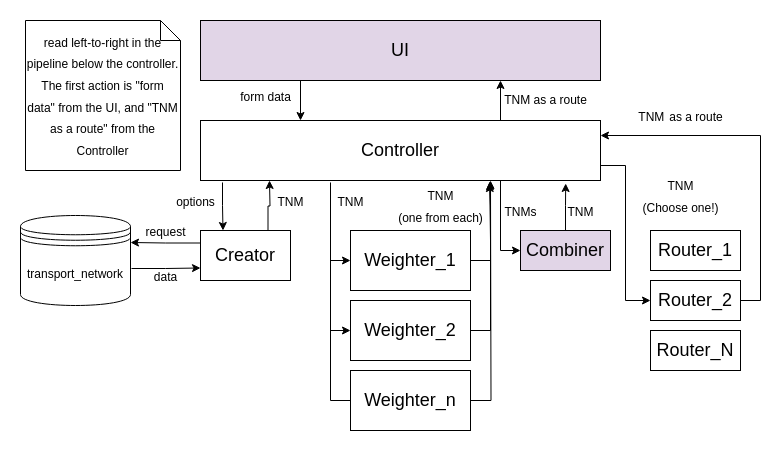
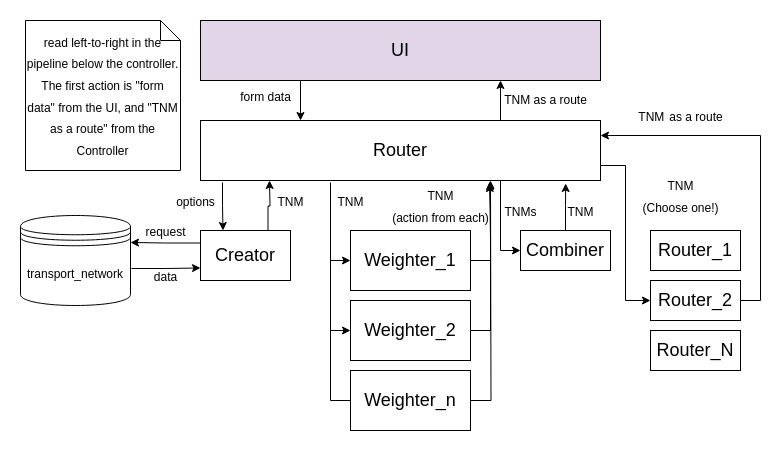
  <mxCell id="0" />
  <mxCell id="1" parent="0" />
  <mxCell id="2" style="edgeStyle=orthogonalEdgeStyle;rounded=0;orthogonalLoop=1;jettySize=auto;html=1;exitX=0.25;exitY=1;exitDx=0;exitDy=0;entryX=0.25;entryY=0;entryDx=0;entryDy=0;fontSize=18;" edge="1" parent="1" source="3" target="11"><mxGeometry relative="1" as="geometry" /></mxCell>
  <mxCell id="3" value="&lt;font style=&quot;font-size: 18px&quot;&gt;UI&lt;/font&gt;" style="rounded=0;whiteSpace=wrap;html=1;fillColor=#e1d5e7;" vertex="1" parent="1"><mxGeometry x="200" y="20" width="400" height="60" as="geometry" /></mxCell>
  <mxCell id="4" style="edgeStyle=orthogonalEdgeStyle;rounded=0;orthogonalLoop=1;jettySize=auto;html=1;exitX=0.055;exitY=1.033;exitDx=0;exitDy=0;fontSize=18;entryX=0.25;entryY=0;entryDx=0;entryDy=0;exitPerimeter=0;" edge="1" parent="1" source="11" target="16"><mxGeometry relative="1" as="geometry" /></mxCell>
  <mxCell id="5" style="edgeStyle=orthogonalEdgeStyle;rounded=0;orthogonalLoop=1;jettySize=auto;html=1;exitX=0.325;exitY=1.05;exitDx=0;exitDy=0;entryX=0;entryY=0.5;entryDx=0;entryDy=0;fontSize=12;exitPerimeter=0;" edge="1" parent="1" source="11" target="18"><mxGeometry relative="1" as="geometry" /></mxCell>
  <mxCell id="6" style="edgeStyle=orthogonalEdgeStyle;rounded=0;orthogonalLoop=1;jettySize=auto;html=1;exitX=0.325;exitY=1.05;exitDx=0;exitDy=0;entryX=0;entryY=0.5;entryDx=0;entryDy=0;fontSize=12;exitPerimeter=0;" edge="1" parent="1" source="11" target="20"><mxGeometry relative="1" as="geometry" /></mxCell>
  <mxCell id="7" style="edgeStyle=orthogonalEdgeStyle;rounded=0;orthogonalLoop=1;jettySize=auto;html=1;exitX=0.325;exitY=1.033;exitDx=0;exitDy=0;entryX=0;entryY=0.5;entryDx=0;entryDy=0;fontSize=12;exitPerimeter=0;endArrow=none;" edge="1" parent="1" source="11" target="22"><mxGeometry relative="1" as="geometry" /></mxCell>
  <mxCell id="8" style="edgeStyle=orthogonalEdgeStyle;rounded=0;orthogonalLoop=1;jettySize=auto;html=1;exitX=0.75;exitY=0;exitDx=0;exitDy=0;entryX=0.75;entryY=1;entryDx=0;entryDy=0;fontSize=18;" edge="1" parent="1" source="11" target="3"><mxGeometry relative="1" as="geometry" /></mxCell>
  <mxCell id="9" style="edgeStyle=orthogonalEdgeStyle;rounded=0;orthogonalLoop=1;jettySize=auto;html=1;exitX=0.75;exitY=1;exitDx=0;exitDy=0;entryX=0;entryY=0.5;entryDx=0;entryDy=0;fontSize=12;" edge="1" parent="1" source="11" target="33"><mxGeometry relative="1" as="geometry" /></mxCell>
  <mxCell id="10" style="edgeStyle=orthogonalEdgeStyle;rounded=0;orthogonalLoop=1;jettySize=auto;html=1;exitX=1;exitY=0.75;exitDx=0;exitDy=0;entryX=0;entryY=0.5;entryDx=0;entryDy=0;fontSize=18;" edge="1" parent="1" source="11" target="38"><mxGeometry relative="1" as="geometry" /></mxCell>
- <mxCell id="11" value="&lt;font style=&quot;font-size: 18px&quot;&gt;Controller&lt;/font&gt;" style="rounded=0;whiteSpace=wrap;html=1;" vertex="1" parent="1"><mxGeometry x="200" y="120" width="400" height="60" as="geometry" /></mxCell>
+ <mxCell id="11" value="&lt;font style=&quot;font-size: 18px&quot;&gt;Router&lt;/font&gt;" style="rounded=0;whiteSpace=wrap;html=1;" vertex="1" parent="1"><mxGeometry x="200" y="120" width="400" height="60" as="geometry" /></mxCell>
  <mxCell id="12" value="&lt;font style=&quot;font-size: 12px&quot;&gt;form data&lt;/font&gt;" style="text;html=1;align=center;verticalAlign=middle;resizable=0;points=[];autosize=1;strokeColor=none;fillColor=none;fontSize=18;" vertex="1" parent="1"><mxGeometry x="230" y="80" width="70" height="30" as="geometry" /></mxCell>
  <mxCell id="13" value="TNM as a route" style="text;html=1;align=center;verticalAlign=middle;resizable=0;points=[];autosize=1;strokeColor=none;fillColor=none;fontSize=12;" vertex="1" parent="1"><mxGeometry x="500" y="90" width="90" height="20" as="geometry" /></mxCell>
  <mxCell id="14" style="edgeStyle=orthogonalEdgeStyle;rounded=0;orthogonalLoop=1;jettySize=auto;html=1;exitX=0;exitY=0.25;exitDx=0;exitDy=0;entryX=1;entryY=0.3;entryDx=0;entryDy=0;fontSize=12;" edge="1" parent="1" source="16" target="24"><mxGeometry relative="1" as="geometry" /></mxCell>
  <mxCell id="15" style="edgeStyle=orthogonalEdgeStyle;rounded=0;orthogonalLoop=1;jettySize=auto;html=1;exitX=0.75;exitY=0;exitDx=0;exitDy=0;fontSize=18;" edge="1" parent="1" source="16"><mxGeometry relative="1" as="geometry"><mxPoint x="269" y="180" as="targetPoint" /></mxGeometry></mxCell>
  <mxCell id="16" value="&lt;font style=&quot;font-size: 18px&quot;&gt;Creator&lt;/font&gt;" style="rounded=0;whiteSpace=wrap;html=1;fontSize=12;" vertex="1" parent="1"><mxGeometry x="200" y="230" width="90" height="50" as="geometry" /></mxCell>
  <mxCell id="17" style="edgeStyle=orthogonalEdgeStyle;rounded=0;orthogonalLoop=1;jettySize=auto;html=1;exitX=1;exitY=0.5;exitDx=0;exitDy=0;entryX=0.723;entryY=1.017;entryDx=0;entryDy=0;fontSize=18;entryPerimeter=0;" edge="1" parent="1" source="18" target="11"><mxGeometry relative="1" as="geometry" /></mxCell>
  <mxCell id="18" value="&lt;font style=&quot;font-size: 18px&quot;&gt;Weighter_1&lt;/font&gt;" style="rounded=0;whiteSpace=wrap;html=1;fontSize=12;" vertex="1" parent="1"><mxGeometry x="350" y="230" width="120" height="60" as="geometry" /></mxCell>
  <mxCell id="19" style="edgeStyle=orthogonalEdgeStyle;rounded=0;orthogonalLoop=1;jettySize=auto;html=1;exitX=1;exitY=0.5;exitDx=0;exitDy=0;entryX=0.723;entryY=1.05;entryDx=0;entryDy=0;entryPerimeter=0;fontSize=18;" edge="1" parent="1" source="20" target="11"><mxGeometry relative="1" as="geometry" /></mxCell>
  <mxCell id="20" value="&lt;font style=&quot;font-size: 18px&quot;&gt;Weighter_2&lt;/font&gt;" style="rounded=0;whiteSpace=wrap;html=1;fontSize=12;" vertex="1" parent="1"><mxGeometry x="350" y="300" width="120" height="60" as="geometry" /></mxCell>
  <mxCell id="21" style="edgeStyle=orthogonalEdgeStyle;rounded=0;orthogonalLoop=1;jettySize=auto;html=1;exitX=1;exitY=0.5;exitDx=0;exitDy=0;fontSize=18;" edge="1" parent="1" source="22"><mxGeometry relative="1" as="geometry"><mxPoint x="490" y="180" as="targetPoint" /></mxGeometry></mxCell>
  <mxCell id="22" value="&lt;font style=&quot;font-size: 18px&quot;&gt;Weighter_n&lt;/font&gt;" style="rounded=0;whiteSpace=wrap;html=1;fontSize=12;" vertex="1" parent="1"><mxGeometry x="350" y="370" width="120" height="60" as="geometry" /></mxCell>
  <mxCell id="23" style="edgeStyle=orthogonalEdgeStyle;rounded=0;orthogonalLoop=1;jettySize=auto;html=1;exitX=1.009;exitY=0.589;exitDx=0;exitDy=0;entryX=0;entryY=0.75;entryDx=0;entryDy=0;fontSize=12;exitPerimeter=0;" edge="1" parent="1" source="24" target="16"><mxGeometry relative="1" as="geometry" /></mxCell>
  <mxCell id="24" value="transport_network" style="shape=datastore;whiteSpace=wrap;html=1;fontSize=12;" vertex="1" parent="1"><mxGeometry x="20" y="215" width="110" height="90" as="geometry" /></mxCell>
  <mxCell id="25" value="&lt;font style=&quot;font-size: 12px&quot;&gt;options&lt;/font&gt;" style="text;html=1;align=center;verticalAlign=middle;resizable=0;points=[];autosize=1;strokeColor=none;fillColor=none;fontSize=18;" vertex="1" parent="1"><mxGeometry x="170" y="185" width="50" height="30" as="geometry" /></mxCell>
  <mxCell id="26" value="&lt;font style=&quot;font-size: 12px&quot;&gt;TNM&lt;/font&gt;" style="text;html=1;align=center;verticalAlign=middle;resizable=0;points=[];autosize=1;strokeColor=none;fillColor=none;fontSize=18;" vertex="1" parent="1"><mxGeometry x="270" y="185" width="40" height="30" as="geometry" /></mxCell>
  <mxCell id="27" value="&lt;font style=&quot;font-size: 12px&quot;&gt;request&lt;/font&gt;" style="text;html=1;align=center;verticalAlign=middle;resizable=0;points=[];autosize=1;strokeColor=none;fillColor=none;fontSize=18;" vertex="1" parent="1"><mxGeometry x="140" y="215" width="50" height="30" as="geometry" /></mxCell>
  <mxCell id="28" value="&lt;font style=&quot;font-size: 12px&quot;&gt;data&lt;/font&gt;" style="text;html=1;align=center;verticalAlign=middle;resizable=0;points=[];autosize=1;strokeColor=none;fillColor=none;fontSize=18;" vertex="1" parent="1"><mxGeometry x="145" y="260" width="40" height="30" as="geometry" /></mxCell>
  <mxCell id="29" value="&lt;font style=&quot;font-size: 12px&quot;&gt;TNM&lt;/font&gt;" style="text;html=1;align=center;verticalAlign=middle;resizable=0;points=[];autosize=1;strokeColor=none;fillColor=none;fontSize=18;" vertex="1" parent="1"><mxGeometry x="330" y="185" width="40" height="30" as="geometry" /></mxCell>
- <mxCell id="30" value="&lt;font style=&quot;font-size: 12px&quot;&gt;TNM&lt;/font&gt; &lt;br&gt;&lt;font style=&quot;font-size: 12px&quot;&gt;(one from each)&lt;/font&gt;" style="text;html=1;align=center;verticalAlign=middle;resizable=0;points=[];autosize=1;strokeColor=none;fillColor=none;fontSize=18;" vertex="1" parent="1"><mxGeometry x="390" y="180" width="100" height="50" as="geometry" /></mxCell>
+ <mxCell id="30" value="&lt;font style=&quot;font-size: 12px&quot;&gt;TNM&lt;/font&gt; &lt;br&gt;&lt;font style=&quot;font-size: 12px&quot;&gt;(action from each)&lt;/font&gt;" style="text;html=1;align=center;verticalAlign=middle;resizable=0;points=[];autosize=1;strokeColor=none;fillColor=none;fontSize=18;" vertex="1" parent="1"><mxGeometry x="390" y="180" width="100" height="50" as="geometry" /></mxCell>
  <mxCell id="31" value="&lt;font style=&quot;font-size: 12px&quot;&gt;read left-to-right in the pipeline below the controller. The first action is &quot;form data&quot; from the UI, and &quot;TNM as a route&quot; from the Controller&lt;/font&gt; " style="shape=note;size=20;whiteSpace=wrap;html=1;fontSize=18;" vertex="1" parent="1"><mxGeometry x="25" y="20" width="155" height="150" as="geometry" /></mxCell>
  <mxCell id="32" style="edgeStyle=orthogonalEdgeStyle;rounded=0;orthogonalLoop=1;jettySize=auto;html=1;exitX=0.5;exitY=0;exitDx=0;exitDy=0;entryX=0.913;entryY=1.05;entryDx=0;entryDy=0;entryPerimeter=0;fontSize=18;" edge="1" parent="1" source="33" target="11"><mxGeometry relative="1" as="geometry" /></mxCell>
- <mxCell id="33" value="&lt;font style=&quot;font-size: 18px&quot;&gt;Combiner&lt;/font&gt;" style="rounded=0;whiteSpace=wrap;html=1;fontSize=12;fillColor=#e1d5e7;" vertex="1" parent="1"><mxGeometry x="520" y="230" width="90" height="40" as="geometry" /></mxCell>
+ <mxCell id="33" value="&lt;font style=&quot;font-size: 18px&quot;&gt;Combiner&lt;/font&gt;" style="rounded=0;whiteSpace=wrap;html=1;fontSize=12;" vertex="1" parent="1"><mxGeometry x="520" y="230" width="90" height="40" as="geometry" /></mxCell>
  <mxCell id="34" value="&lt;font style=&quot;font-size: 12px&quot;&gt;TNM&lt;/font&gt;&lt;font style=&quot;font-size: 12px&quot;&gt;s&lt;/font&gt;" style="text;html=1;align=center;verticalAlign=middle;resizable=0;points=[];autosize=1;strokeColor=none;fillColor=none;fontSize=18;" vertex="1" parent="1"><mxGeometry x="495" y="195" width="50" height="30" as="geometry" /></mxCell>
  <mxCell id="35" value="&lt;font style=&quot;font-size: 12px&quot;&gt;TNM&lt;/font&gt;" style="text;html=1;align=center;verticalAlign=middle;resizable=0;points=[];autosize=1;strokeColor=none;fillColor=none;fontSize=18;" vertex="1" parent="1"><mxGeometry x="560" y="195" width="40" height="30" as="geometry" /></mxCell>
  <mxCell id="36" value="&lt;font style=&quot;font-size: 18px&quot;&gt;Router_1&lt;/font&gt;" style="rounded=0;whiteSpace=wrap;html=1;fontSize=12;" vertex="1" parent="1"><mxGeometry x="650" y="230" width="90" height="40" as="geometry" /></mxCell>
  <mxCell id="37" style="edgeStyle=orthogonalEdgeStyle;rounded=0;orthogonalLoop=1;jettySize=auto;html=1;exitX=1;exitY=0.5;exitDx=0;exitDy=0;entryX=1;entryY=0.25;entryDx=0;entryDy=0;fontSize=12;" edge="1" parent="1" source="38" target="11"><mxGeometry relative="1" as="geometry" /></mxCell>
  <mxCell id="38" value="&lt;font style=&quot;font-size: 18px&quot;&gt;Router_2&lt;/font&gt;" style="rounded=0;whiteSpace=wrap;html=1;fontSize=12;" vertex="1" parent="1"><mxGeometry x="650" y="280" width="90" height="40" as="geometry" /></mxCell>
  <mxCell id="39" value="&lt;font style=&quot;font-size: 18px&quot;&gt;Router_N&lt;/font&gt;" style="rounded=0;whiteSpace=wrap;html=1;fontSize=12;" vertex="1" parent="1"><mxGeometry x="650" y="330" width="90" height="40" as="geometry" /></mxCell>
  <mxCell id="40" value="&lt;font style=&quot;font-size: 12px&quot;&gt;TNM&lt;/font&gt; &lt;font style=&quot;font-size: 12px&quot;&gt;&lt;br&gt;(Choose one!)&lt;/font&gt;" style="text;html=1;align=center;verticalAlign=middle;resizable=0;points=[];autosize=1;strokeColor=none;fillColor=none;fontSize=18;" vertex="1" parent="1"><mxGeometry x="635" y="170" width="90" height="50" as="geometry" /></mxCell>
  <mxCell id="41" value="&lt;font style=&quot;font-size: 12px&quot;&gt;TNM&lt;/font&gt; &lt;font style=&quot;font-size: 12px&quot;&gt;as a route&lt;br&gt;&lt;/font&gt;" style="text;html=1;align=center;verticalAlign=middle;resizable=0;points=[];autosize=1;strokeColor=none;fillColor=none;fontSize=18;" vertex="1" parent="1"><mxGeometry x="630" y="100" width="100" height="30" as="geometry" /></mxCell>
